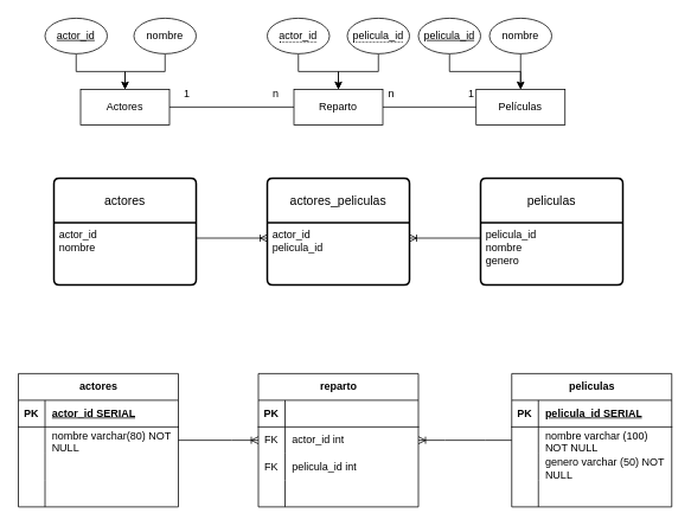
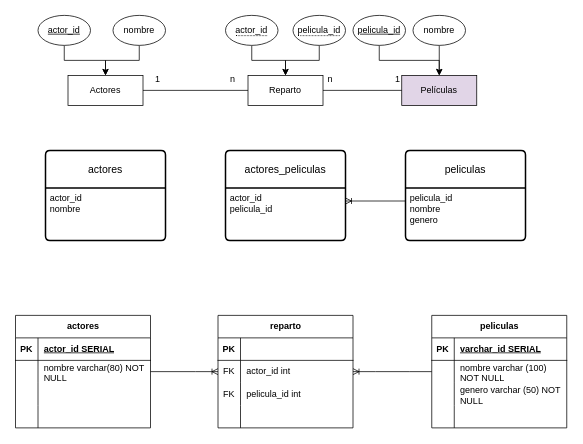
  <mxCell id="0" />
  <mxCell id="1" parent="0" />
  <mxCell id="2" value="Actores" style="whiteSpace=wrap;html=1;align=center;" parent="1" vertex="1"><mxGeometry x="90" y="100" width="100" height="40" as="geometry" /></mxCell>
- <mxCell id="3" value="Películas" style="whiteSpace=wrap;html=1;align=center;" parent="1" vertex="1"><mxGeometry x="535" y="100" width="100" height="40" as="geometry" /></mxCell>
+ <mxCell id="3" value="Películas" style="whiteSpace=wrap;html=1;align=center;fillColor=#e1d5e7;" parent="1" vertex="1"><mxGeometry x="535" y="100" width="100" height="40" as="geometry" /></mxCell>
  <mxCell id="4" style="edgeStyle=orthogonalEdgeStyle;rounded=0;orthogonalLoop=1;jettySize=auto;html=1;exitX=0.5;exitY=1;exitDx=0;exitDy=0;" parent="1" source="5" target="3" edge="1"><mxGeometry relative="1" as="geometry" /></mxCell>
  <mxCell id="5" value="pelicula_id" style="ellipse;whiteSpace=wrap;html=1;align=center;fontStyle=4;" parent="1" vertex="1"><mxGeometry x="470" y="20" width="70" height="40" as="geometry" /></mxCell>
  <mxCell id="6" style="edgeStyle=orthogonalEdgeStyle;rounded=0;orthogonalLoop=1;jettySize=auto;html=1;exitX=0.5;exitY=1;exitDx=0;exitDy=0;" parent="1" source="7" target="2" edge="1"><mxGeometry relative="1" as="geometry" /></mxCell>
  <mxCell id="7" value="actor_id" style="ellipse;whiteSpace=wrap;html=1;align=center;fontStyle=4;" parent="1" vertex="1"><mxGeometry x="50" y="20" width="70" height="40" as="geometry" /></mxCell>
  <mxCell id="8" style="edgeStyle=orthogonalEdgeStyle;rounded=0;orthogonalLoop=1;jettySize=auto;html=1;exitX=0.5;exitY=1;exitDx=0;exitDy=0;" parent="1" source="9" target="2" edge="1"><mxGeometry relative="1" as="geometry" /></mxCell>
  <mxCell id="9" value="nombre" style="ellipse;whiteSpace=wrap;html=1;align=center;" parent="1" vertex="1"><mxGeometry x="150" y="20" width="70" height="40" as="geometry" /></mxCell>
  <mxCell id="10" style="edgeStyle=orthogonalEdgeStyle;rounded=0;orthogonalLoop=1;jettySize=auto;html=1;exitX=0.5;exitY=1;exitDx=0;exitDy=0;" parent="1" source="11" target="3" edge="1"><mxGeometry relative="1" as="geometry" /></mxCell>
  <mxCell id="11" value="nombre" style="ellipse;whiteSpace=wrap;html=1;align=center;" parent="1" vertex="1"><mxGeometry x="550" y="20" width="70" height="40" as="geometry" /></mxCell>
  <mxCell id="12" value="Reparto" style="whiteSpace=wrap;html=1;align=center;" parent="1" vertex="1"><mxGeometry x="330" y="100" width="100" height="40" as="geometry" /></mxCell>
  <mxCell id="13" value="" style="endArrow=none;html=1;rounded=0;exitX=1;exitY=0.5;exitDx=0;exitDy=0;entryX=0;entryY=0.5;entryDx=0;entryDy=0;" parent="1" source="2" target="12" edge="1"><mxGeometry relative="1" as="geometry"><mxPoint x="320" y="250" as="sourcePoint" /><mxPoint x="480" y="250" as="targetPoint" /></mxGeometry></mxCell>
  <mxCell id="14" value="" style="endArrow=none;html=1;rounded=0;exitX=1;exitY=0.5;exitDx=0;exitDy=0;entryX=0;entryY=0.5;entryDx=0;entryDy=0;" parent="1" source="12" target="3" edge="1"><mxGeometry relative="1" as="geometry"><mxPoint x="320" y="250" as="sourcePoint" /><mxPoint x="480" y="250" as="targetPoint" /></mxGeometry></mxCell>
  <mxCell id="15" style="edgeStyle=orthogonalEdgeStyle;rounded=0;orthogonalLoop=1;jettySize=auto;html=1;exitX=0.5;exitY=1;exitDx=0;exitDy=0;" parent="1" source="16" target="12" edge="1"><mxGeometry relative="1" as="geometry" /></mxCell>
  <mxCell id="16" value="&lt;span style=&quot;border-bottom: 1px dotted&quot;&gt;actor_id&lt;/span&gt;" style="ellipse;whiteSpace=wrap;html=1;align=center;" parent="1" vertex="1"><mxGeometry x="300" y="20" width="70" height="40" as="geometry" /></mxCell>
  <mxCell id="17" style="edgeStyle=orthogonalEdgeStyle;rounded=0;orthogonalLoop=1;jettySize=auto;html=1;exitX=0.5;exitY=1;exitDx=0;exitDy=0;" parent="1" source="18" target="12" edge="1"><mxGeometry relative="1" as="geometry" /></mxCell>
  <mxCell id="18" value="&lt;span style=&quot;border-bottom: 1px dotted&quot;&gt;pelicula_id&lt;/span&gt;" style="ellipse;whiteSpace=wrap;html=1;align=center;" parent="1" vertex="1"><mxGeometry x="390" y="20" width="70" height="40" as="geometry" /></mxCell>
  <mxCell id="19" value="1" style="text;html=1;align=center;verticalAlign=middle;whiteSpace=wrap;rounded=0;" parent="1" vertex="1"><mxGeometry x="180" y="90" width="60" height="30" as="geometry" /></mxCell>
  <mxCell id="20" value="n" style="text;html=1;align=center;verticalAlign=middle;whiteSpace=wrap;rounded=0;" parent="1" vertex="1"><mxGeometry x="280" y="90" width="60" height="30" as="geometry" /></mxCell>
  <mxCell id="21" value="n" style="text;html=1;align=center;verticalAlign=middle;whiteSpace=wrap;rounded=0;" parent="1" vertex="1"><mxGeometry x="410" y="90" width="60" height="30" as="geometry" /></mxCell>
  <mxCell id="22" value="1" style="text;html=1;align=center;verticalAlign=middle;whiteSpace=wrap;rounded=0;" parent="1" vertex="1"><mxGeometry x="500" y="90" width="60" height="30" as="geometry" /></mxCell>
  <mxCell id="23" value="actores" style="shape=table;startSize=30;container=1;collapsible=1;childLayout=tableLayout;fixedRows=1;rowLines=0;fontStyle=1;align=center;resizeLast=1;html=1;" parent="1" vertex="1"><mxGeometry x="20" y="420" width="180" height="150" as="geometry" /></mxCell>
  <mxCell id="24" value="" style="shape=tableRow;horizontal=0;startSize=0;swimlaneHead=0;swimlaneBody=0;fillColor=none;collapsible=0;dropTarget=0;points=[[0,0.5],[1,0.5]];portConstraint=eastwest;top=0;left=0;right=0;bottom=1;" parent="23" vertex="1"><mxGeometry y="30" width="180" height="30" as="geometry" /></mxCell>
  <mxCell id="25" value="PK" style="shape=partialRectangle;connectable=0;fillColor=none;top=0;left=0;bottom=0;right=0;fontStyle=1;overflow=hidden;whiteSpace=wrap;html=1;" parent="24" vertex="1"><mxGeometry width="30" height="30" as="geometry"><mxRectangle width="30" height="30" as="alternateBounds" /></mxGeometry></mxCell>
  <mxCell id="26" value="actor_id SERIAL" style="shape=partialRectangle;connectable=0;fillColor=none;top=0;left=0;bottom=0;right=0;align=left;spacingLeft=6;fontStyle=5;overflow=hidden;whiteSpace=wrap;html=1;" parent="24" vertex="1"><mxGeometry x="30" width="150" height="30" as="geometry"><mxRectangle width="150" height="30" as="alternateBounds" /></mxGeometry></mxCell>
  <mxCell id="27" value="" style="shape=tableRow;horizontal=0;startSize=0;swimlaneHead=0;swimlaneBody=0;fillColor=none;collapsible=0;dropTarget=0;points=[[0,0.5],[1,0.5]];portConstraint=eastwest;top=0;left=0;right=0;bottom=0;" parent="23" vertex="1"><mxGeometry y="60" width="180" height="30" as="geometry" /></mxCell>
  <mxCell id="28" value="" style="shape=partialRectangle;connectable=0;fillColor=none;top=0;left=0;bottom=0;right=0;editable=1;overflow=hidden;whiteSpace=wrap;html=1;" parent="27" vertex="1"><mxGeometry width="30" height="30" as="geometry"><mxRectangle width="30" height="30" as="alternateBounds" /></mxGeometry></mxCell>
  <mxCell id="29" value="nombre varchar(80) NOT NULL" style="shape=partialRectangle;connectable=0;fillColor=none;top=0;left=0;bottom=0;right=0;align=left;spacingLeft=6;overflow=hidden;whiteSpace=wrap;html=1;" parent="27" vertex="1"><mxGeometry x="30" width="150" height="30" as="geometry"><mxRectangle width="150" height="30" as="alternateBounds" /></mxGeometry></mxCell>
  <mxCell id="30" value="" style="shape=tableRow;horizontal=0;startSize=0;swimlaneHead=0;swimlaneBody=0;fillColor=none;collapsible=0;dropTarget=0;points=[[0,0.5],[1,0.5]];portConstraint=eastwest;top=0;left=0;right=0;bottom=0;" parent="23" vertex="1"><mxGeometry y="90" width="180" height="30" as="geometry" /></mxCell>
  <mxCell id="31" value="" style="shape=partialRectangle;connectable=0;fillColor=none;top=0;left=0;bottom=0;right=0;editable=1;overflow=hidden;whiteSpace=wrap;html=1;" parent="30" vertex="1"><mxGeometry width="30" height="30" as="geometry"><mxRectangle width="30" height="30" as="alternateBounds" /></mxGeometry></mxCell>
  <mxCell id="32" value="" style="shape=partialRectangle;connectable=0;fillColor=none;top=0;left=0;bottom=0;right=0;align=left;spacingLeft=6;overflow=hidden;whiteSpace=wrap;html=1;" parent="30" vertex="1"><mxGeometry x="30" width="150" height="30" as="geometry"><mxRectangle width="150" height="30" as="alternateBounds" /></mxGeometry></mxCell>
  <mxCell id="33" value="" style="shape=tableRow;horizontal=0;startSize=0;swimlaneHead=0;swimlaneBody=0;fillColor=none;collapsible=0;dropTarget=0;points=[[0,0.5],[1,0.5]];portConstraint=eastwest;top=0;left=0;right=0;bottom=0;" parent="23" vertex="1"><mxGeometry y="120" width="180" height="30" as="geometry" /></mxCell>
  <mxCell id="34" value="" style="shape=partialRectangle;connectable=0;fillColor=none;top=0;left=0;bottom=0;right=0;editable=1;overflow=hidden;whiteSpace=wrap;html=1;" parent="33" vertex="1"><mxGeometry width="30" height="30" as="geometry"><mxRectangle width="30" height="30" as="alternateBounds" /></mxGeometry></mxCell>
  <mxCell id="35" value="" style="shape=partialRectangle;connectable=0;fillColor=none;top=0;left=0;bottom=0;right=0;align=left;spacingLeft=6;overflow=hidden;whiteSpace=wrap;html=1;" parent="33" vertex="1"><mxGeometry x="30" width="150" height="30" as="geometry"><mxRectangle width="150" height="30" as="alternateBounds" /></mxGeometry></mxCell>
  <mxCell id="36" value="reparto" style="shape=table;startSize=30;container=1;collapsible=1;childLayout=tableLayout;fixedRows=1;rowLines=0;fontStyle=1;align=center;resizeLast=1;html=1;" parent="1" vertex="1"><mxGeometry x="290" y="420" width="180" height="150" as="geometry" /></mxCell>
  <mxCell id="37" value="" style="shape=tableRow;horizontal=0;startSize=0;swimlaneHead=0;swimlaneBody=0;fillColor=none;collapsible=0;dropTarget=0;points=[[0,0.5],[1,0.5]];portConstraint=eastwest;top=0;left=0;right=0;bottom=1;" parent="36" vertex="1"><mxGeometry y="30" width="180" height="30" as="geometry" /></mxCell>
  <mxCell id="38" value="PK" style="shape=partialRectangle;connectable=0;fillColor=none;top=0;left=0;bottom=0;right=0;fontStyle=1;overflow=hidden;whiteSpace=wrap;html=1;" parent="37" vertex="1"><mxGeometry width="30" height="30" as="geometry"><mxRectangle width="30" height="30" as="alternateBounds" /></mxGeometry></mxCell>
  <mxCell id="39" value="" style="shape=partialRectangle;connectable=0;fillColor=none;top=0;left=0;bottom=0;right=0;align=left;spacingLeft=6;fontStyle=5;overflow=hidden;whiteSpace=wrap;html=1;" parent="37" vertex="1"><mxGeometry x="30" width="150" height="30" as="geometry"><mxRectangle width="150" height="30" as="alternateBounds" /></mxGeometry></mxCell>
  <mxCell id="40" value="" style="shape=tableRow;horizontal=0;startSize=0;swimlaneHead=0;swimlaneBody=0;fillColor=none;collapsible=0;dropTarget=0;points=[[0,0.5],[1,0.5]];portConstraint=eastwest;top=0;left=0;right=0;bottom=0;" parent="36" vertex="1"><mxGeometry y="60" width="180" height="30" as="geometry" /></mxCell>
  <mxCell id="41" value="FK" style="shape=partialRectangle;connectable=0;fillColor=none;top=0;left=0;bottom=0;right=0;editable=1;overflow=hidden;whiteSpace=wrap;html=1;" parent="40" vertex="1"><mxGeometry width="30" height="30" as="geometry"><mxRectangle width="30" height="30" as="alternateBounds" /></mxGeometry></mxCell>
  <mxCell id="42" value="actor_id int" style="shape=partialRectangle;connectable=0;fillColor=none;top=0;left=0;bottom=0;right=0;align=left;spacingLeft=6;overflow=hidden;whiteSpace=wrap;html=1;" parent="40" vertex="1"><mxGeometry x="30" width="150" height="30" as="geometry"><mxRectangle width="150" height="30" as="alternateBounds" /></mxGeometry></mxCell>
  <mxCell id="43" value="" style="shape=tableRow;horizontal=0;startSize=0;swimlaneHead=0;swimlaneBody=0;fillColor=none;collapsible=0;dropTarget=0;points=[[0,0.5],[1,0.5]];portConstraint=eastwest;top=0;left=0;right=0;bottom=0;" parent="36" vertex="1"><mxGeometry y="90" width="180" height="30" as="geometry" /></mxCell>
  <mxCell id="44" value="FK" style="shape=partialRectangle;connectable=0;fillColor=none;top=0;left=0;bottom=0;right=0;editable=1;overflow=hidden;whiteSpace=wrap;html=1;" parent="43" vertex="1"><mxGeometry width="30" height="30" as="geometry"><mxRectangle width="30" height="30" as="alternateBounds" /></mxGeometry></mxCell>
  <mxCell id="45" value="pelicula_id int" style="shape=partialRectangle;connectable=0;fillColor=none;top=0;left=0;bottom=0;right=0;align=left;spacingLeft=6;overflow=hidden;whiteSpace=wrap;html=1;" parent="43" vertex="1"><mxGeometry x="30" width="150" height="30" as="geometry"><mxRectangle width="150" height="30" as="alternateBounds" /></mxGeometry></mxCell>
  <mxCell id="46" value="" style="shape=tableRow;horizontal=0;startSize=0;swimlaneHead=0;swimlaneBody=0;fillColor=none;collapsible=0;dropTarget=0;points=[[0,0.5],[1,0.5]];portConstraint=eastwest;top=0;left=0;right=0;bottom=0;" parent="36" vertex="1"><mxGeometry y="120" width="180" height="30" as="geometry" /></mxCell>
  <mxCell id="47" value="" style="shape=partialRectangle;connectable=0;fillColor=none;top=0;left=0;bottom=0;right=0;editable=1;overflow=hidden;whiteSpace=wrap;html=1;" parent="46" vertex="1"><mxGeometry width="30" height="30" as="geometry"><mxRectangle width="30" height="30" as="alternateBounds" /></mxGeometry></mxCell>
  <mxCell id="48" value="" style="shape=partialRectangle;connectable=0;fillColor=none;top=0;left=0;bottom=0;right=0;align=left;spacingLeft=6;overflow=hidden;whiteSpace=wrap;html=1;" parent="46" vertex="1"><mxGeometry x="30" width="150" height="30" as="geometry"><mxRectangle width="150" height="30" as="alternateBounds" /></mxGeometry></mxCell>
  <mxCell id="49" value="peliculas" style="shape=table;startSize=30;container=1;collapsible=1;childLayout=tableLayout;fixedRows=1;rowLines=0;fontStyle=1;align=center;resizeLast=1;html=1;" parent="1" vertex="1"><mxGeometry x="575" y="420" width="180" height="150" as="geometry" /></mxCell>
  <mxCell id="50" value="" style="shape=tableRow;horizontal=0;startSize=0;swimlaneHead=0;swimlaneBody=0;fillColor=none;collapsible=0;dropTarget=0;points=[[0,0.5],[1,0.5]];portConstraint=eastwest;top=0;left=0;right=0;bottom=1;" parent="49" vertex="1"><mxGeometry y="30" width="180" height="30" as="geometry" /></mxCell>
  <mxCell id="51" value="PK" style="shape=partialRectangle;connectable=0;fillColor=none;top=0;left=0;bottom=0;right=0;fontStyle=1;overflow=hidden;whiteSpace=wrap;html=1;" parent="50" vertex="1"><mxGeometry width="30" height="30" as="geometry"><mxRectangle width="30" height="30" as="alternateBounds" /></mxGeometry></mxCell>
- <mxCell id="52" value="pelicula_id SERIAL" style="shape=partialRectangle;connectable=0;fillColor=none;top=0;left=0;bottom=0;right=0;align=left;spacingLeft=6;fontStyle=5;overflow=hidden;whiteSpace=wrap;html=1;" parent="50" vertex="1"><mxGeometry x="30" width="150" height="30" as="geometry"><mxRectangle width="150" height="30" as="alternateBounds" /></mxGeometry></mxCell>
+ <mxCell id="52" value="varchar_id SERIAL" style="shape=partialRectangle;connectable=0;fillColor=none;top=0;left=0;bottom=0;right=0;align=left;spacingLeft=6;fontStyle=5;overflow=hidden;whiteSpace=wrap;html=1;" parent="50" vertex="1"><mxGeometry x="30" width="150" height="30" as="geometry"><mxRectangle width="150" height="30" as="alternateBounds" /></mxGeometry></mxCell>
  <mxCell id="53" value="" style="shape=tableRow;horizontal=0;startSize=0;swimlaneHead=0;swimlaneBody=0;fillColor=none;collapsible=0;dropTarget=0;points=[[0,0.5],[1,0.5]];portConstraint=eastwest;top=0;left=0;right=0;bottom=0;" parent="49" vertex="1"><mxGeometry y="60" width="180" height="30" as="geometry" /></mxCell>
  <mxCell id="54" value="" style="shape=partialRectangle;connectable=0;fillColor=none;top=0;left=0;bottom=0;right=0;editable=1;overflow=hidden;whiteSpace=wrap;html=1;" parent="53" vertex="1"><mxGeometry width="30" height="30" as="geometry"><mxRectangle width="30" height="30" as="alternateBounds" /></mxGeometry></mxCell>
  <mxCell id="55" value="nombre varchar (100) NOT NULL" style="shape=partialRectangle;connectable=0;fillColor=none;top=0;left=0;bottom=0;right=0;align=left;spacingLeft=6;overflow=hidden;whiteSpace=wrap;html=1;" parent="53" vertex="1"><mxGeometry x="30" width="150" height="30" as="geometry"><mxRectangle width="150" height="30" as="alternateBounds" /></mxGeometry></mxCell>
  <mxCell id="56" value="" style="shape=tableRow;horizontal=0;startSize=0;swimlaneHead=0;swimlaneBody=0;fillColor=none;collapsible=0;dropTarget=0;points=[[0,0.5],[1,0.5]];portConstraint=eastwest;top=0;left=0;right=0;bottom=0;" parent="49" vertex="1"><mxGeometry y="90" width="180" height="30" as="geometry" /></mxCell>
  <mxCell id="57" value="" style="shape=partialRectangle;connectable=0;fillColor=none;top=0;left=0;bottom=0;right=0;editable=1;overflow=hidden;whiteSpace=wrap;html=1;" parent="56" vertex="1"><mxGeometry width="30" height="30" as="geometry"><mxRectangle width="30" height="30" as="alternateBounds" /></mxGeometry></mxCell>
  <mxCell id="58" value="genero varchar (50) NOT NULL" style="shape=partialRectangle;connectable=0;fillColor=none;top=0;left=0;bottom=0;right=0;align=left;spacingLeft=6;overflow=hidden;whiteSpace=wrap;html=1;" parent="56" vertex="1"><mxGeometry x="30" width="150" height="30" as="geometry"><mxRectangle width="150" height="30" as="alternateBounds" /></mxGeometry></mxCell>
  <mxCell id="59" value="" style="shape=tableRow;horizontal=0;startSize=0;swimlaneHead=0;swimlaneBody=0;fillColor=none;collapsible=0;dropTarget=0;points=[[0,0.5],[1,0.5]];portConstraint=eastwest;top=0;left=0;right=0;bottom=0;" parent="49" vertex="1"><mxGeometry y="120" width="180" height="30" as="geometry" /></mxCell>
  <mxCell id="60" value="" style="shape=partialRectangle;connectable=0;fillColor=none;top=0;left=0;bottom=0;right=0;editable=1;overflow=hidden;whiteSpace=wrap;html=1;" parent="59" vertex="1"><mxGeometry width="30" height="30" as="geometry"><mxRectangle width="30" height="30" as="alternateBounds" /></mxGeometry></mxCell>
  <mxCell id="61" value="" style="shape=partialRectangle;connectable=0;fillColor=none;top=0;left=0;bottom=0;right=0;align=left;spacingLeft=6;overflow=hidden;whiteSpace=wrap;html=1;" parent="59" vertex="1"><mxGeometry x="30" width="150" height="30" as="geometry"><mxRectangle width="150" height="30" as="alternateBounds" /></mxGeometry></mxCell>
  <mxCell id="62" value="" style="edgeStyle=entityRelationEdgeStyle;fontSize=12;html=1;endArrow=ERoneToMany;rounded=0;exitX=1;exitY=0.5;exitDx=0;exitDy=0;entryX=0;entryY=0.5;entryDx=0;entryDy=0;" parent="1" source="27" target="40" edge="1"><mxGeometry width="100" height="100" relative="1" as="geometry"><mxPoint x="350" y="300" as="sourcePoint" /><mxPoint x="450" y="200" as="targetPoint" /></mxGeometry></mxCell>
  <mxCell id="63" value="" style="edgeStyle=entityRelationEdgeStyle;fontSize=12;html=1;endArrow=ERoneToMany;rounded=0;exitX=0;exitY=0.5;exitDx=0;exitDy=0;entryX=1;entryY=0.5;entryDx=0;entryDy=0;" parent="1" source="53" target="40" edge="1"><mxGeometry width="100" height="100" relative="1" as="geometry"><mxPoint x="350" y="300" as="sourcePoint" /><mxPoint x="450" y="200" as="targetPoint" /></mxGeometry></mxCell>
  <mxCell id="64" value="actores" style="swimlane;childLayout=stackLayout;horizontal=1;startSize=50;horizontalStack=0;rounded=1;fontSize=14;fontStyle=0;strokeWidth=2;resizeParent=0;resizeLast=1;shadow=0;dashed=0;align=center;arcSize=4;whiteSpace=wrap;html=1;" parent="1" vertex="1"><mxGeometry x="60" y="200" width="160" height="120" as="geometry" /></mxCell>
  <mxCell id="65" value="actor_id&lt;div&gt;nombre&lt;/div&gt;" style="align=left;strokeColor=none;fillColor=none;spacingLeft=4;fontSize=12;verticalAlign=top;resizable=0;rotatable=0;part=1;html=1;" parent="64" vertex="1"><mxGeometry y="50" width="160" height="70" as="geometry" /></mxCell>
  <mxCell id="66" value="actores_peliculas" style="swimlane;childLayout=stackLayout;horizontal=1;startSize=50;horizontalStack=0;rounded=1;fontSize=14;fontStyle=0;strokeWidth=2;resizeParent=0;resizeLast=1;shadow=0;dashed=0;align=center;arcSize=4;whiteSpace=wrap;html=1;" parent="1" vertex="1"><mxGeometry x="300" y="200" width="160" height="120" as="geometry" /></mxCell>
  <mxCell id="67" value="&lt;span style=&quot;background-color: initial;&quot;&gt;actor_id&lt;/span&gt;&lt;div&gt;pelicula_id&lt;/div&gt;" style="align=left;strokeColor=none;fillColor=none;spacingLeft=4;fontSize=12;verticalAlign=top;resizable=0;rotatable=0;part=1;html=1;" parent="66" vertex="1"><mxGeometry y="50" width="160" height="70" as="geometry" /></mxCell>
  <mxCell id="68" value="peliculas" style="swimlane;childLayout=stackLayout;horizontal=1;startSize=50;horizontalStack=0;rounded=1;fontSize=14;fontStyle=0;strokeWidth=2;resizeParent=0;resizeLast=1;shadow=0;dashed=0;align=center;arcSize=4;whiteSpace=wrap;html=1;" parent="1" vertex="1"><mxGeometry x="540" y="200" width="160" height="120" as="geometry" /></mxCell>
  <mxCell id="69" value="pelicula_id&lt;div&gt;nombre&lt;/div&gt;&lt;div&gt;genero&lt;/div&gt;" style="align=left;strokeColor=none;fillColor=none;spacingLeft=4;fontSize=12;verticalAlign=top;resizable=0;rotatable=0;part=1;html=1;" parent="68" vertex="1"><mxGeometry y="50" width="160" height="70" as="geometry" /></mxCell>
- <mxCell id="70" value="" style="edgeStyle=entityRelationEdgeStyle;fontSize=12;html=1;endArrow=ERoneToMany;rounded=0;exitX=1;exitY=0.25;exitDx=0;exitDy=0;entryX=0;entryY=0.25;entryDx=0;entryDy=0;" parent="1" source="65" target="67" edge="1"><mxGeometry width="100" height="100" relative="1" as="geometry"><mxPoint x="350" y="400" as="sourcePoint" /><mxPoint x="450" y="300" as="targetPoint" /></mxGeometry></mxCell>
  <mxCell id="71" value="" style="edgeStyle=entityRelationEdgeStyle;fontSize=12;html=1;endArrow=ERoneToMany;rounded=0;exitX=0;exitY=0.25;exitDx=0;exitDy=0;entryX=1;entryY=0.25;entryDx=0;entryDy=0;" parent="1" source="69" target="67" edge="1"><mxGeometry width="100" height="100" relative="1" as="geometry"><mxPoint x="350" y="400" as="sourcePoint" /><mxPoint x="450" y="300" as="targetPoint" /></mxGeometry></mxCell>
